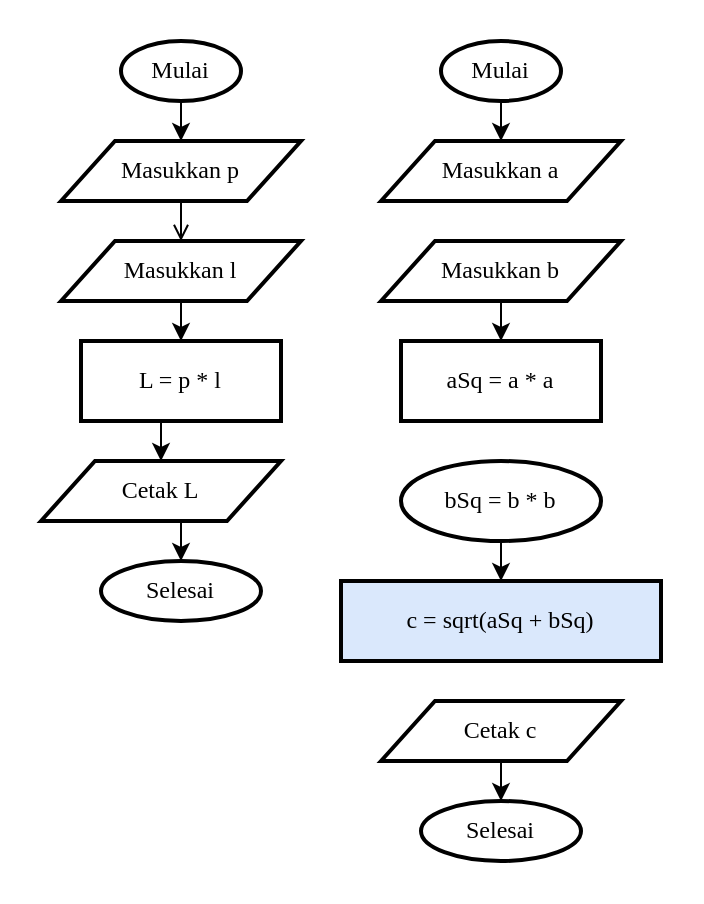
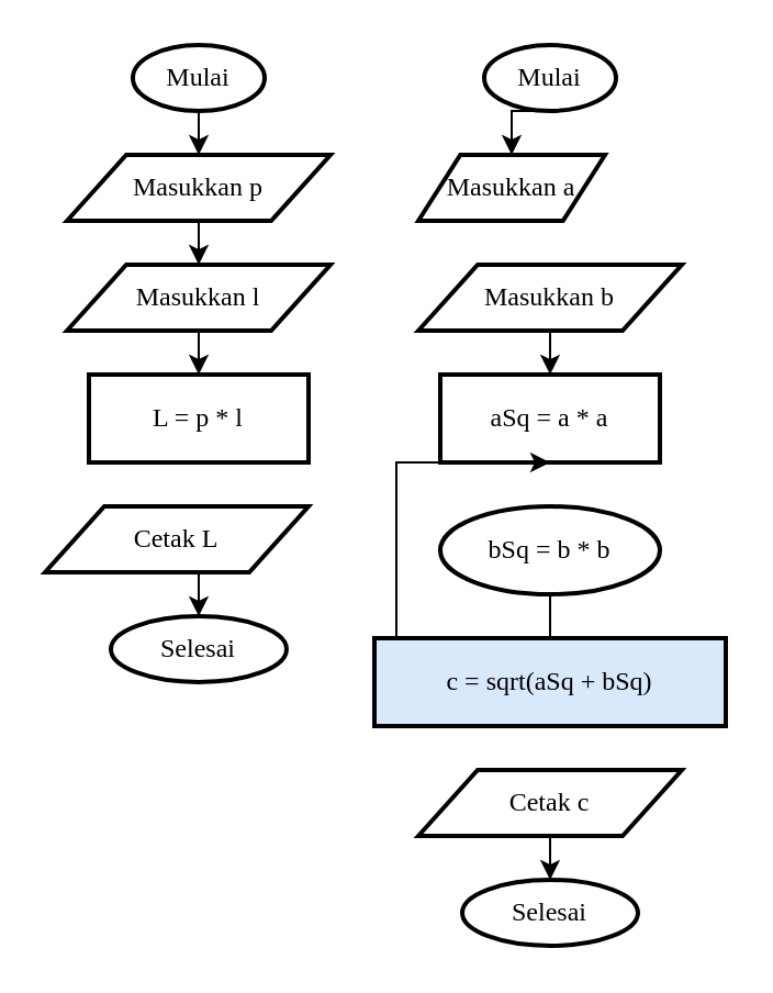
  <mxCell id="0" />
  <mxCell id="1" parent="0" />
  <mxCell id="2" style="edgeStyle=orthogonalEdgeStyle;rounded=0;orthogonalLoop=1;jettySize=auto;html=1;exitX=0.5;exitY=1;exitDx=0;exitDy=0;exitPerimeter=0;entryX=0.5;entryY=0;entryDx=0;entryDy=0;" edge="1" parent="1" source="3" target="5"><mxGeometry relative="1" as="geometry" /></mxCell>
  <mxCell id="3" value="&lt;font data-font-src=&quot;https://fonts.googleapis.com/css?family=Roboto+Mono&quot; face=&quot;Roboto Mono&quot;&gt;Mulai&lt;/font&gt;" style="strokeWidth=2;html=1;shape=mxgraph.flowchart.start_1;whiteSpace=wrap;" vertex="1" parent="1"><mxGeometry x="60" y="20" width="60" height="30" as="geometry" /></mxCell>
- <mxCell id="4" style="edgeStyle=orthogonalEdgeStyle;rounded=0;orthogonalLoop=1;jettySize=auto;html=1;exitX=0.5;exitY=1;exitDx=0;exitDy=0;entryX=0.5;entryY=0;entryDx=0;entryDy=0;endArrow=open;" edge="1" parent="1" source="5" target="7"><mxGeometry relative="1" as="geometry" /></mxCell>
+ <mxCell id="4" style="edgeStyle=orthogonalEdgeStyle;rounded=0;orthogonalLoop=1;jettySize=auto;html=1;exitX=0.5;exitY=1;exitDx=0;exitDy=0;entryX=0.5;entryY=0;entryDx=0;entryDy=0;" edge="1" parent="1" source="5" target="7"><mxGeometry relative="1" as="geometry" /></mxCell>
  <mxCell id="5" value="&lt;font data-font-src=&quot;https://fonts.googleapis.com/css?family=Roboto+Mono&quot; face=&quot;Roboto Mono&quot;&gt;Masukkan p&lt;/font&gt;" style="shape=parallelogram;html=1;strokeWidth=2;perimeter=parallelogramPerimeter;whiteSpace=wrap;rounded=0;arcSize=12;size=0.225;" vertex="1" parent="1"><mxGeometry x="30" y="70" width="120" height="30" as="geometry" /></mxCell>
  <mxCell id="6" style="edgeStyle=orthogonalEdgeStyle;rounded=0;orthogonalLoop=1;jettySize=auto;html=1;exitX=0.5;exitY=1;exitDx=0;exitDy=0;entryX=0.5;entryY=0;entryDx=0;entryDy=0;" edge="1" parent="1" source="7" target="9"><mxGeometry relative="1" as="geometry" /></mxCell>
  <mxCell id="7" value="&lt;font data-font-src=&quot;https://fonts.googleapis.com/css?family=Roboto+Mono&quot; face=&quot;Roboto Mono&quot;&gt;Masukkan l&lt;/font&gt;" style="shape=parallelogram;html=1;strokeWidth=2;perimeter=parallelogramPerimeter;whiteSpace=wrap;rounded=0;arcSize=12;size=0.225;" vertex="1" parent="1"><mxGeometry x="30" y="120" width="120" height="30" as="geometry" /></mxCell>
- <mxCell id="8" style="edgeStyle=orthogonalEdgeStyle;rounded=0;orthogonalLoop=1;jettySize=auto;html=1;exitX=0.5;exitY=1;exitDx=0;exitDy=0;entryX=0.5;entryY=0;entryDx=0;entryDy=0;" edge="1" parent="1" source="9" target="11"><mxGeometry relative="1" as="geometry" /></mxCell>
  <mxCell id="9" value="&lt;font data-font-src=&quot;https://fonts.googleapis.com/css?family=Roboto+Mono&quot; face=&quot;Roboto Mono&quot;&gt;L = p * l&lt;/font&gt;" style="rounded=0;whiteSpace=wrap;html=1;absoluteArcSize=1;arcSize=14;strokeWidth=2;" vertex="1" parent="1"><mxGeometry x="40" y="170" width="100" height="40" as="geometry" /></mxCell>
  <mxCell id="10" style="edgeStyle=orthogonalEdgeStyle;rounded=0;orthogonalLoop=1;jettySize=auto;html=1;exitX=0.5;exitY=1;exitDx=0;exitDy=0;entryX=0.5;entryY=0;entryDx=0;entryDy=0;entryPerimeter=0;" edge="1" parent="1" source="11" target="12"><mxGeometry relative="1" as="geometry" /></mxCell>
  <mxCell id="11" value="&lt;font data-font-src=&quot;https://fonts.googleapis.com/css?family=Roboto+Mono&quot; face=&quot;Roboto Mono&quot;&gt;Cetak L&lt;/font&gt;" style="shape=parallelogram;html=1;strokeWidth=2;perimeter=parallelogramPerimeter;whiteSpace=wrap;rounded=0;arcSize=12;size=0.225;" vertex="1" parent="1"><mxGeometry x="20" y="230" width="120" height="30" as="geometry" /></mxCell>
  <mxCell id="12" value="&lt;font data-font-src=&quot;https://fonts.googleapis.com/css?family=Roboto+Mono&quot; face=&quot;Roboto Mono&quot;&gt;Selesai&lt;/font&gt;" style="strokeWidth=2;html=1;shape=mxgraph.flowchart.start_1;whiteSpace=wrap;" vertex="1" parent="1"><mxGeometry x="50" y="280" width="80" height="30" as="geometry" /></mxCell>
  <mxCell id="13" style="edgeStyle=orthogonalEdgeStyle;rounded=0;orthogonalLoop=1;jettySize=auto;html=1;exitX=0.5;exitY=1;exitDx=0;exitDy=0;exitPerimeter=0;entryX=0.5;entryY=0;entryDx=0;entryDy=0;" edge="1" parent="1" source="14" target="15"><mxGeometry relative="1" as="geometry" /></mxCell>
  <mxCell id="14" value="&lt;font data-font-src=&quot;https://fonts.googleapis.com/css?family=Roboto+Mono&quot; face=&quot;Roboto Mono&quot;&gt;Mulai&lt;/font&gt;" style="strokeWidth=2;html=1;shape=mxgraph.flowchart.start_1;whiteSpace=wrap;" vertex="1" parent="1"><mxGeometry x="220" y="20" width="60" height="30" as="geometry" /></mxCell>
- <mxCell id="15" value="&lt;font data-font-src=&quot;https://fonts.googleapis.com/css?family=Roboto+Mono&quot; face=&quot;Roboto Mono&quot;&gt;Masukkan a&lt;/font&gt;" style="shape=parallelogram;html=1;strokeWidth=2;perimeter=parallelogramPerimeter;whiteSpace=wrap;rounded=0;arcSize=12;size=0.225;" vertex="1" parent="1"><mxGeometry x="190" y="70" width="120" height="30" as="geometry" /></mxCell>
+ <mxCell id="15" value="&lt;font data-font-src=&quot;https://fonts.googleapis.com/css?family=Roboto+Mono&quot; face=&quot;Roboto Mono&quot;&gt;Masukkan a&lt;/font&gt;" style="shape=parallelogram;html=1;strokeWidth=2;perimeter=parallelogramPerimeter;whiteSpace=wrap;rounded=0;arcSize=12;size=0.225;" vertex="1" parent="1"><mxGeometry x="190" y="70" width="85" height="30" as="geometry" /></mxCell>
  <mxCell id="16" style="edgeStyle=orthogonalEdgeStyle;rounded=0;orthogonalLoop=1;jettySize=auto;html=1;exitX=0.5;exitY=1;exitDx=0;exitDy=0;entryX=0.5;entryY=0;entryDx=0;entryDy=0;" edge="1" parent="1" source="17" target="18"><mxGeometry relative="1" as="geometry" /></mxCell>
  <mxCell id="17" value="&lt;font data-font-src=&quot;https://fonts.googleapis.com/css?family=Roboto+Mono&quot; face=&quot;Roboto Mono&quot;&gt;Masukkan b&lt;/font&gt;" style="shape=parallelogram;html=1;strokeWidth=2;perimeter=parallelogramPerimeter;whiteSpace=wrap;rounded=0;arcSize=12;size=0.225;" vertex="1" parent="1"><mxGeometry x="190" y="120" width="120" height="30" as="geometry" /></mxCell>
  <mxCell id="18" value="&lt;font data-font-src=&quot;https://fonts.googleapis.com/css?family=Roboto+Mono&quot; face=&quot;Roboto Mono&quot;&gt;aSq = a * a&lt;/font&gt;" style="rounded=0;whiteSpace=wrap;html=1;absoluteArcSize=1;arcSize=14;strokeWidth=2;" vertex="1" parent="1"><mxGeometry x="200" y="170" width="100" height="40" as="geometry" /></mxCell>
- <mxCell id="19" style="edgeStyle=orthogonalEdgeStyle;rounded=0;orthogonalLoop=1;jettySize=auto;html=1;exitX=0.5;exitY=1;exitDx=0;exitDy=0;entryX=0.5;entryY=0;entryDx=0;entryDy=0;" edge="1" parent="1" source="20" target="21"><mxGeometry relative="1" as="geometry" /></mxCell>
+ <mxCell id="19" style="edgeStyle=orthogonalEdgeStyle;rounded=0;orthogonalLoop=1;jettySize=auto;html=1;exitX=0.5;exitY=1;exitDx=0;exitDy=0;" edge="1" parent="1" source="20" target="18"><mxGeometry relative="1" as="geometry" /></mxCell>
  <mxCell id="20" value="&lt;font data-font-src=&quot;https://fonts.googleapis.com/css?family=Roboto+Mono&quot; face=&quot;Roboto Mono&quot;&gt;bSq = b * b&lt;/font&gt;" style="ellipse;whiteSpace=wrap;html=1;absoluteArcSize=1;arcSize=14;strokeWidth=2;" vertex="1" parent="1"><mxGeometry x="200" y="230" width="100" height="40" as="geometry" /></mxCell>
  <mxCell id="21" value="&lt;font face=&quot;Roboto Mono&quot;&gt;c = sqrt(aSq + bSq)&lt;/font&gt;" style="rounded=0;whiteSpace=wrap;html=1;absoluteArcSize=1;arcSize=14;strokeWidth=2;fillColor=#dae8fc;" vertex="1" parent="1"><mxGeometry x="170" y="290" width="160" height="40" as="geometry" /></mxCell>
  <mxCell id="22" style="edgeStyle=orthogonalEdgeStyle;rounded=0;orthogonalLoop=1;jettySize=auto;html=1;exitX=0.5;exitY=1;exitDx=0;exitDy=0;entryX=0.5;entryY=0;entryDx=0;entryDy=0;entryPerimeter=0;" edge="1" parent="1" source="23" target="24"><mxGeometry relative="1" as="geometry" /></mxCell>
  <mxCell id="23" value="&lt;font data-font-src=&quot;https://fonts.googleapis.com/css?family=Roboto+Mono&quot; face=&quot;Roboto Mono&quot;&gt;Cetak c&lt;/font&gt;" style="shape=parallelogram;html=1;strokeWidth=2;perimeter=parallelogramPerimeter;whiteSpace=wrap;rounded=0;arcSize=12;size=0.225;" vertex="1" parent="1"><mxGeometry x="190" y="350" width="120" height="30" as="geometry" /></mxCell>
  <mxCell id="24" value="&lt;font data-font-src=&quot;https://fonts.googleapis.com/css?family=Roboto+Mono&quot; face=&quot;Roboto Mono&quot;&gt;Selesai&lt;/font&gt;" style="strokeWidth=2;html=1;shape=mxgraph.flowchart.start_1;whiteSpace=wrap;" vertex="1" parent="1"><mxGeometry x="210" y="400" width="80" height="30" as="geometry" /></mxCell>
